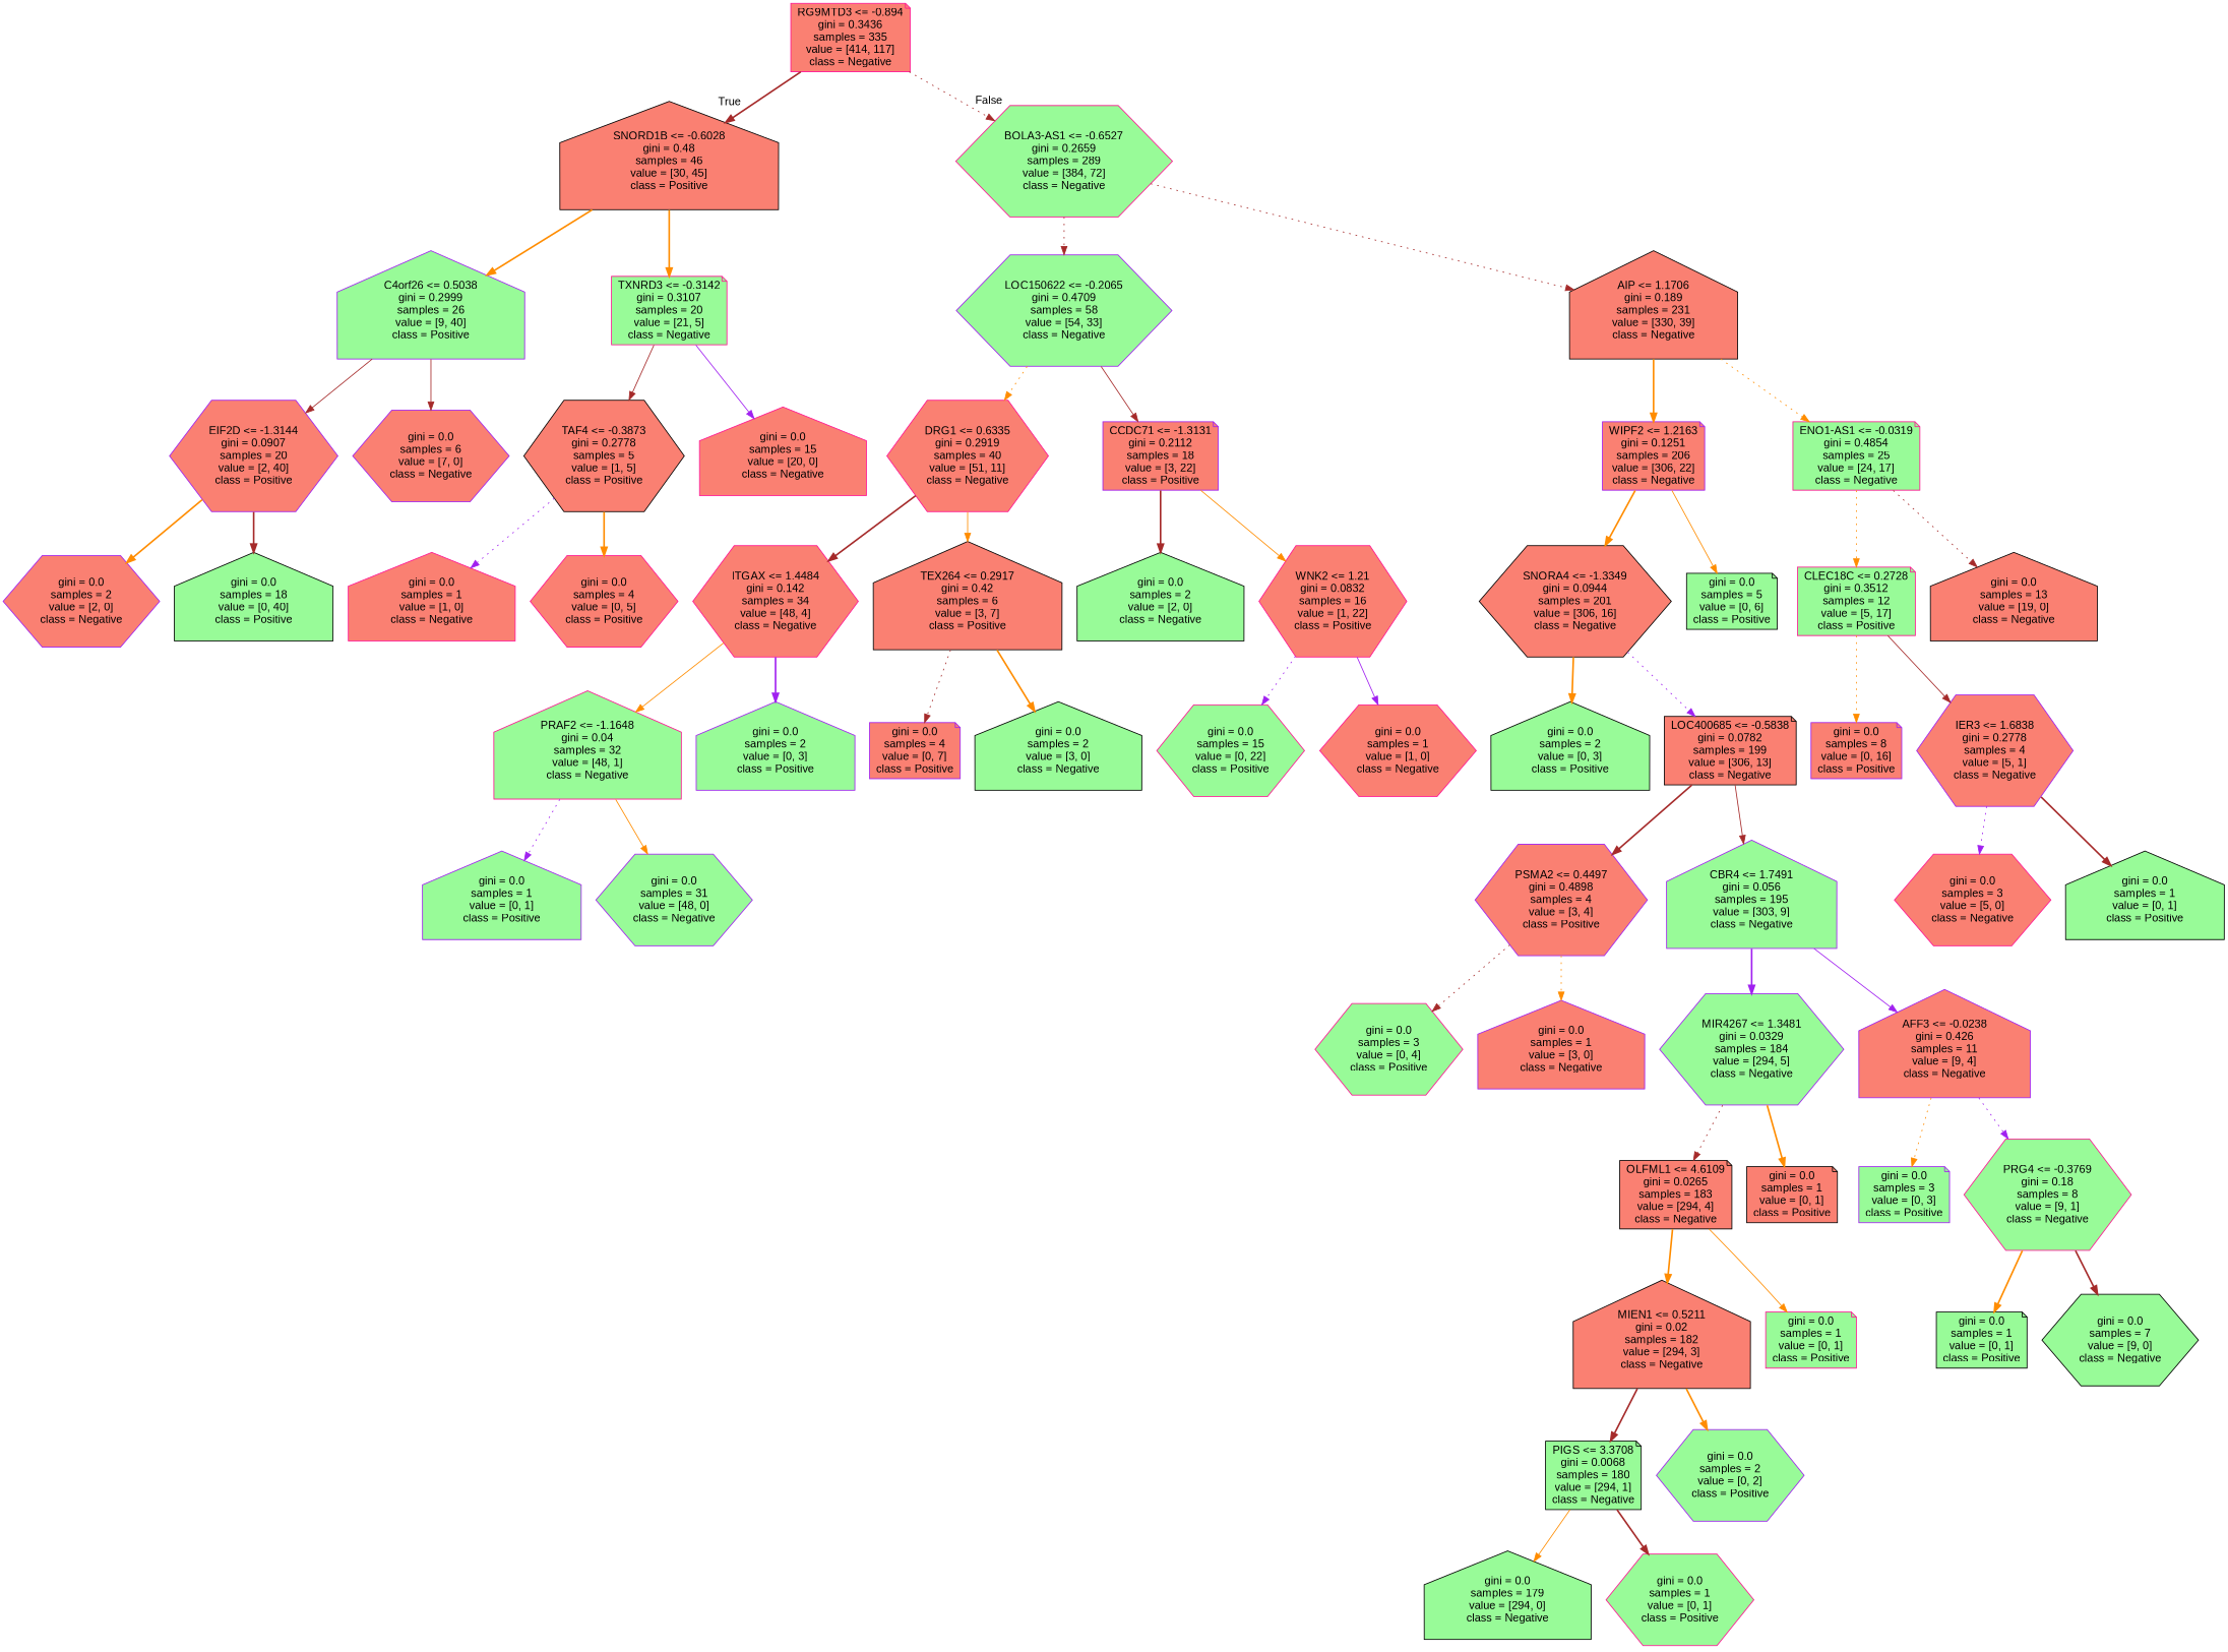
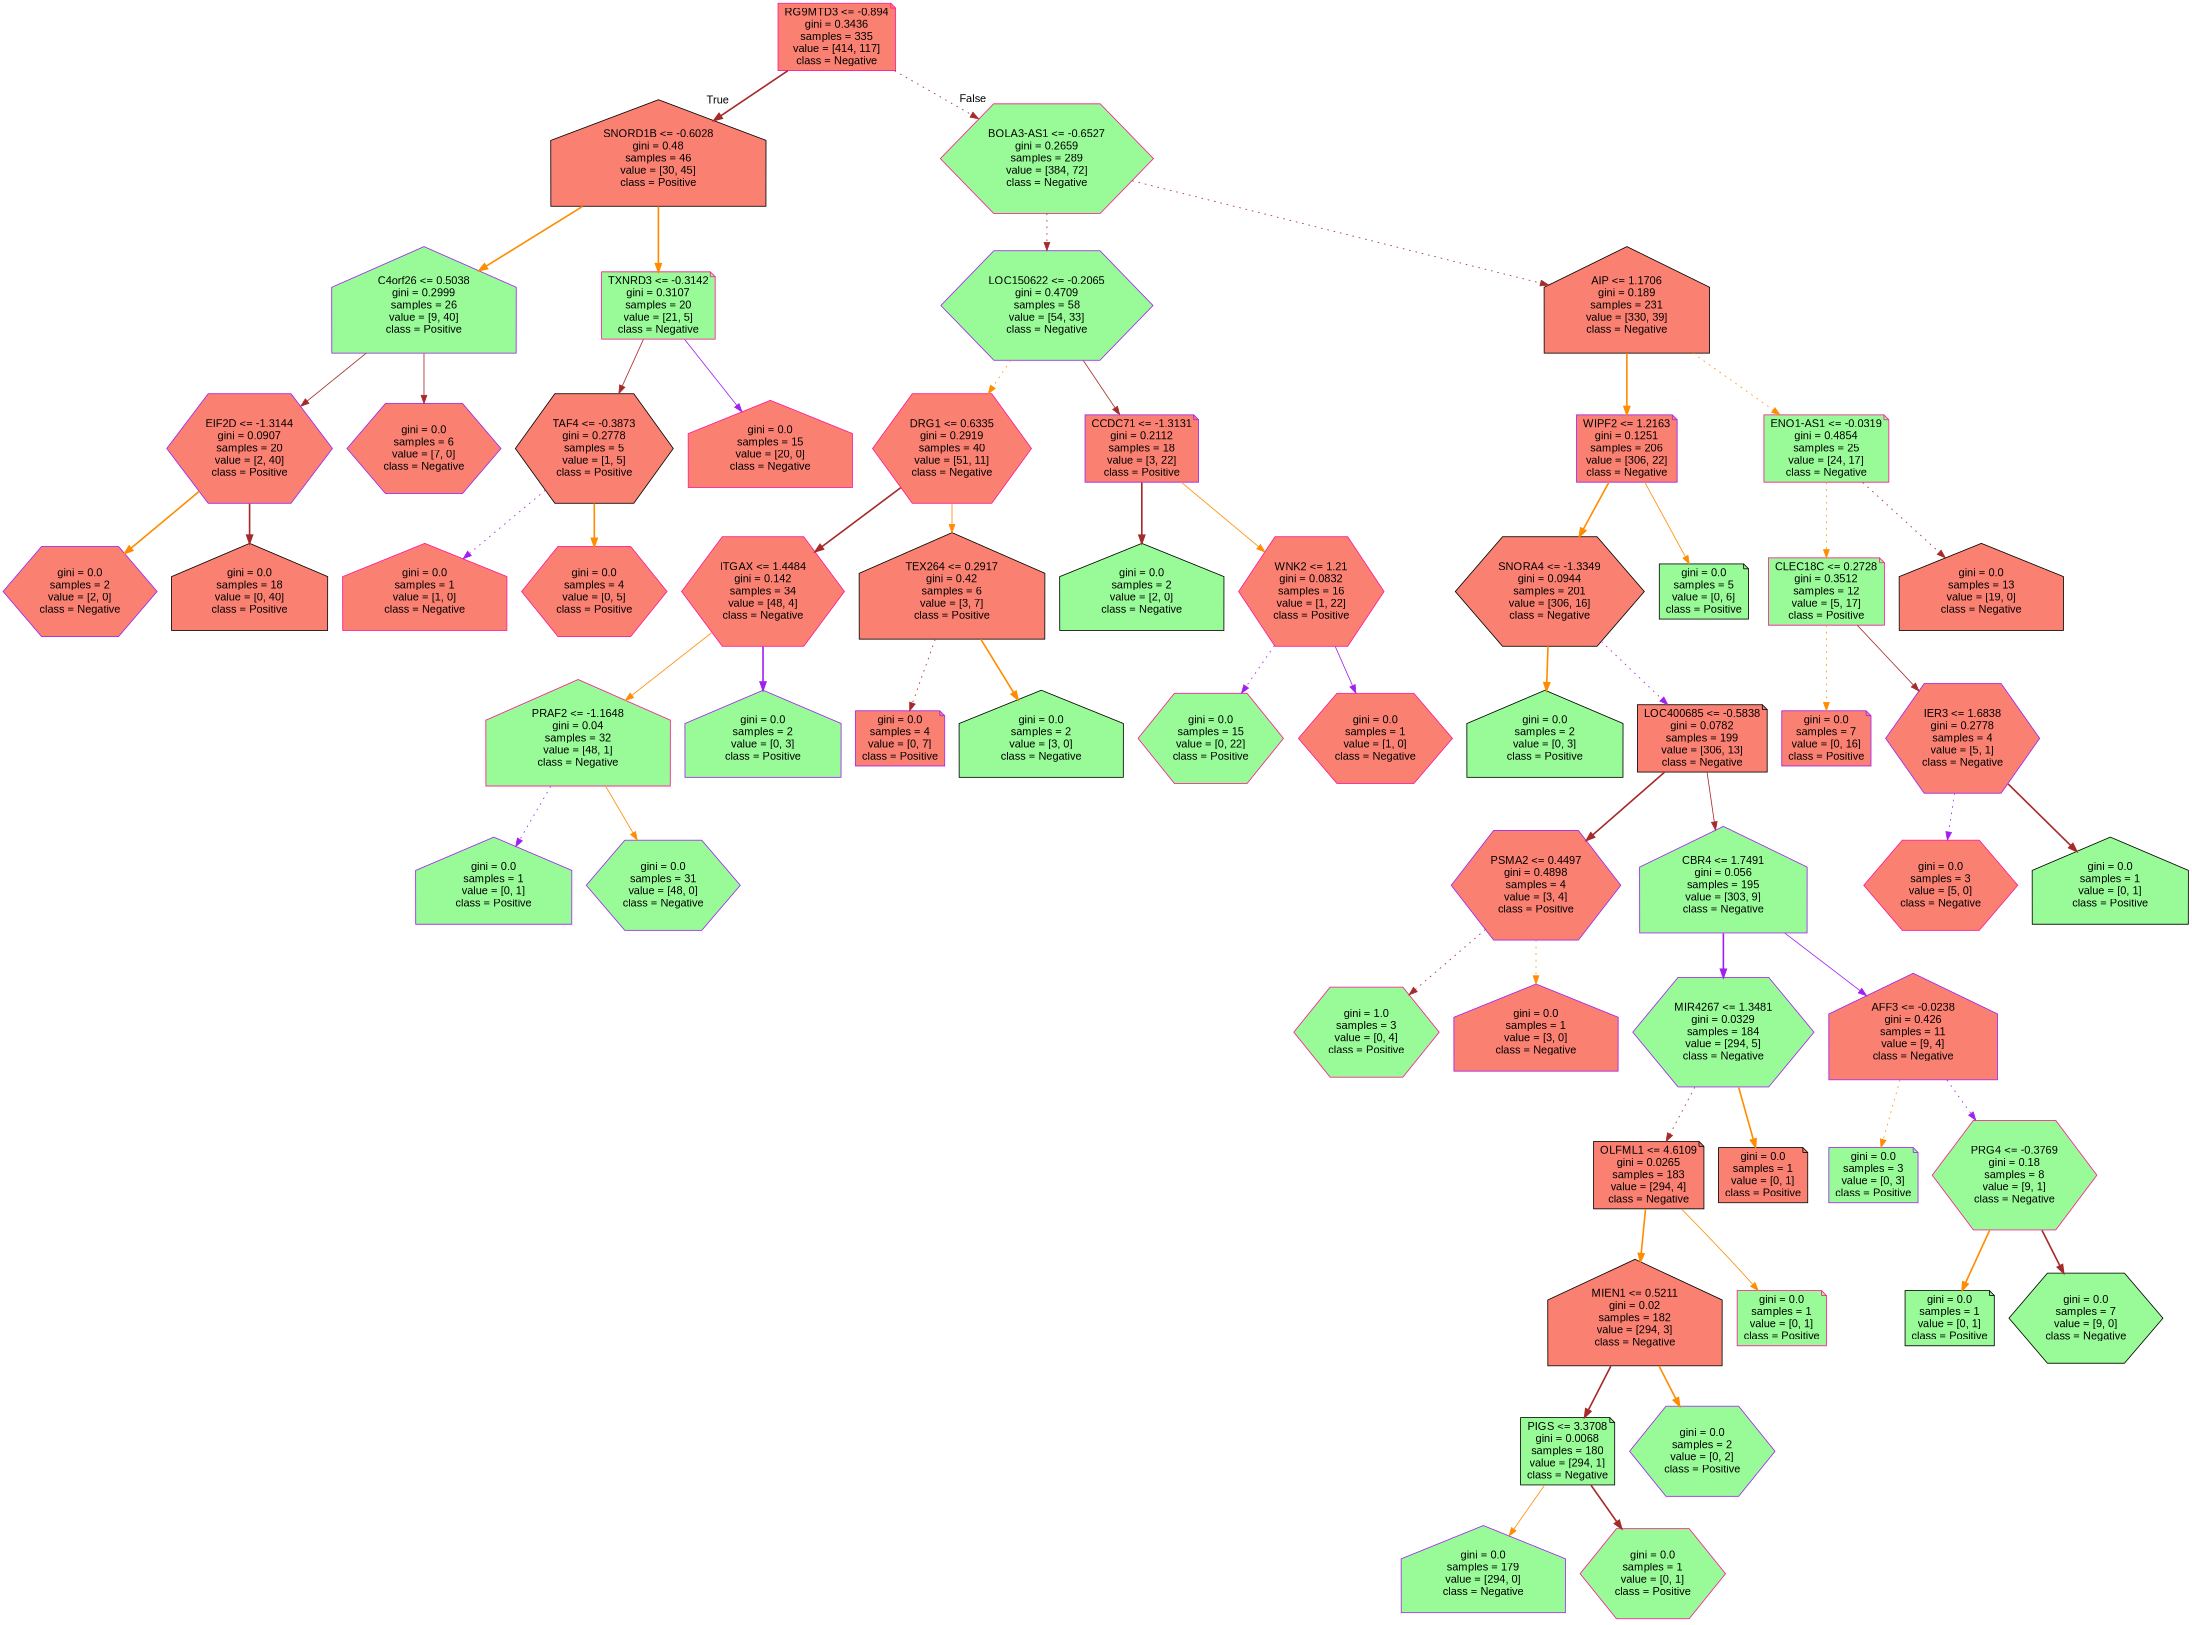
  digraph {
    fontname="Liberation Sans"
    node [color=purple fillcolor=salmon fontname="Liberation Sans" shape=hexagon style=filled]
    edge [color=darkorange fontname="Liberation Sans" style=bold]
    n1 [color=deeppink label="RG9MTD3 <= -0.894\ngini = 0.3436\nsamples = 335\nvalue = [414, 117]\nclass = Negative" shape=note]
    n2 [color=black label="SNORD1B <= -0.6028\ngini = 0.48\nsamples = 46\nvalue = [30, 45]\nclass = Positive" shape=house]
    n3 [color=deeppink fillcolor=palegreen label="BOLA3-AS1 <= -0.6527\ngini = 0.2659\nsamples = 289\nvalue = [384, 72]\nclass = Negative"]
    n4 [fillcolor=palegreen label="C4orf26 <= 0.5038\ngini = 0.2999\nsamples = 26\nvalue = [9, 40]\nclass = Positive" shape=house]
    n5 [color=deeppink fillcolor=palegreen label="TXNRD3 <= -0.3142\ngini = 0.3107\nsamples = 20\nvalue = [21, 5]\nclass = Negative" shape=note]
    n6 [fillcolor=palegreen label="LOC150622 <= -0.2065\ngini = 0.4709\nsamples = 58\nvalue = [54, 33]\nclass = Negative"]
    n7 [color=black label="AIP <= 1.1706\ngini = 0.189\nsamples = 231\nvalue = [330, 39]\nclass = Negative" shape=house]
    n8 [label="EIF2D <= -1.3144\ngini = 0.0907\nsamples = 20\nvalue = [2, 40]\nclass = Positive"]
    n9 [label="gini = 0.0\nsamples = 6\nvalue = [7, 0]\nclass = Negative"]
    n10 [color=black label="TAF4 <= -0.3873\ngini = 0.2778\nsamples = 5\nvalue = [1, 5]\nclass = Positive"]
    n11 [color=deeppink label="gini = 0.0\nsamples = 15\nvalue = [20, 0]\nclass = Negative" shape=house]
    n12 [label="gini = 0.0\nsamples = 2\nvalue = [2, 0]\nclass = Negative"]
-   n13 [color=black fillcolor=palegreen label="gini = 0.0\nsamples = 18\nvalue = [0, 40]\nclass = Positive" shape=house]
+   n13 [color=black label="gini = 0.0\nsamples = 18\nvalue = [0, 40]\nclass = Positive" shape=house]
    n14 [color=deeppink label="gini = 0.0\nsamples = 1\nvalue = [1, 0]\nclass = Negative" shape=house]
    n15 [color=deeppink label="gini = 0.0\nsamples = 4\nvalue = [0, 5]\nclass = Positive"]
    n16 [color=deeppink label="DRG1 <= 0.6335\ngini = 0.2919\nsamples = 40\nvalue = [51, 11]\nclass = Negative"]
    n17 [label="CCDC71 <= -1.3131\ngini = 0.2112\nsamples = 18\nvalue = [3, 22]\nclass = Positive" shape=note]
    n18 [label="WIPF2 <= 1.2163\ngini = 0.1251\nsamples = 206\nvalue = [306, 22]\nclass = Negative" shape=note]
    n19 [color=deeppink fillcolor=palegreen label="ENO1-AS1 <= -0.0319\ngini = 0.4854\nsamples = 25\nvalue = [24, 17]\nclass = Negative" shape=note]
    n20 [color=deeppink label="ITGAX <= 1.4484\ngini = 0.142\nsamples = 34\nvalue = [48, 4]\nclass = Negative"]
    n21 [color=black label="TEX264 <= 0.2917\ngini = 0.42\nsamples = 6\nvalue = [3, 7]\nclass = Positive" shape=house]
    n22 [color=black fillcolor=palegreen label="gini = 0.0\nsamples = 2\nvalue = [2, 0]\nclass = Negative" shape=house]
    n23 [color=deeppink label="WNK2 <= 1.21\ngini = 0.0832\nsamples = 16\nvalue = [1, 22]\nclass = Positive"]
    n24 [color=deeppink fillcolor=palegreen label="PRAF2 <= -1.1648\ngini = 0.04\nsamples = 32\nvalue = [48, 1]\nclass = Negative" shape=house]
    n25 [fillcolor=palegreen label="gini = 0.0\nsamples = 2\nvalue = [0, 3]\nclass = Positive" shape=house]
    n26 [label="gini = 0.0\nsamples = 4\nvalue = [0, 7]\nclass = Positive" shape=note]
    n27 [color=black fillcolor=palegreen label="gini = 0.0\nsamples = 2\nvalue = [3, 0]\nclass = Negative" shape=house]
    n28 [fillcolor=palegreen label="gini = 0.0\nsamples = 1\nvalue = [0, 1]\nclass = Positive" shape=house]
    n29 [fillcolor=palegreen label="gini = 0.0\nsamples = 31\nvalue = [48, 0]\nclass = Negative"]
    n30 [color=deeppink fillcolor=palegreen label="gini = 0.0\nsamples = 15\nvalue = [0, 22]\nclass = Positive"]
    n31 [color=deeppink label="gini = 0.0\nsamples = 1\nvalue = [1, 0]\nclass = Negative"]
    n32 [color=black label="SNORA4 <= -1.3349\ngini = 0.0944\nsamples = 201\nvalue = [306, 16]\nclass = Negative"]
    n33 [color=black fillcolor=palegreen label="gini = 0.0\nsamples = 5\nvalue = [0, 6]\nclass = Positive" shape=note]
    n34 [color=deeppink fillcolor=palegreen label="CLEC18C <= 0.2728\ngini = 0.3512\nsamples = 12\nvalue = [5, 17]\nclass = Positive" shape=note]
    n35 [color=black label="gini = 0.0\nsamples = 13\nvalue = [19, 0]\nclass = Negative" shape=house]
    n36 [color=black fillcolor=palegreen label="gini = 0.0\nsamples = 2\nvalue = [0, 3]\nclass = Positive" shape=house]
    n37 [color=black label="LOC400685 <= -0.5838\ngini = 0.0782\nsamples = 199\nvalue = [306, 13]\nclass = Negative" shape=note]
    n38 [label="PSMA2 <= 0.4497\ngini = 0.4898\nsamples = 4\nvalue = [3, 4]\nclass = Positive"]
    n39 [fillcolor=palegreen label="CBR4 <= 1.7491\ngini = 0.056\nsamples = 195\nvalue = [303, 9]\nclass = Negative" shape=house]
-   n40 [color=deeppink fillcolor=palegreen label="gini = 0.0\nsamples = 3\nvalue = [0, 4]\nclass = Positive"]
+   n40 [color=deeppink fillcolor=palegreen label="gini = 1.0\nsamples = 3\nvalue = [0, 4]\nclass = Positive"]
    n41 [label="gini = 0.0\nsamples = 1\nvalue = [3, 0]\nclass = Negative" shape=house]
    n42 [fillcolor=palegreen label="MIR4267 <= 1.3481\ngini = 0.0329\nsamples = 184\nvalue = [294, 5]\nclass = Negative"]
    n43 [label="AFF3 <= -0.0238\ngini = 0.426\nsamples = 11\nvalue = [9, 4]\nclass = Negative" shape=house]
    n44 [color=black label="OLFML1 <= 4.6109\ngini = 0.0265\nsamples = 183\nvalue = [294, 4]\nclass = Negative" shape=note]
    n45 [color=black label="gini = 0.0\nsamples = 1\nvalue = [0, 1]\nclass = Positive" shape=note]
    n46 [fillcolor=palegreen label="gini = 0.0\nsamples = 3\nvalue = [0, 3]\nclass = Positive" shape=note]
    n47 [color=deeppink fillcolor=palegreen label="PRG4 <= -0.3769\ngini = 0.18\nsamples = 8\nvalue = [9, 1]\nclass = Negative"]
    n48 [color=black label="MIEN1 <= 0.5211\ngini = 0.02\nsamples = 182\nvalue = [294, 3]\nclass = Negative" shape=house]
    n49 [color=deeppink fillcolor=palegreen label="gini = 0.0\nsamples = 1\nvalue = [0, 1]\nclass = Positive" shape=note]
    n50 [color=black fillcolor=palegreen label="PIGS <= 3.3708\ngini = 0.0068\nsamples = 180\nvalue = [294, 1]\nclass = Negative" shape=note]
    n51 [fillcolor=palegreen label="gini = 0.0\nsamples = 2\nvalue = [0, 2]\nclass = Positive"]
-   n52 [color=black fillcolor=palegreen label="gini = 0.0\nsamples = 179\nvalue = [294, 0]\nclass = Negative" shape=house]
+   n52 [fillcolor=palegreen label="gini = 0.0\nsamples = 179\nvalue = [294, 0]\nclass = Negative" shape=house]
    n53 [color=deeppink fillcolor=palegreen label="gini = 0.0\nsamples = 1\nvalue = [0, 1]\nclass = Positive"]
    n54 [color=black fillcolor=palegreen label="gini = 0.0\nsamples = 1\nvalue = [0, 1]\nclass = Positive" shape=note]
    n55 [color=black fillcolor=palegreen label="gini = 0.0\nsamples = 7\nvalue = [9, 0]\nclass = Negative"]
-   n56 [label="gini = 0.0\nsamples = 8\nvalue = [0, 16]\nclass = Positive" shape=note]
+   n56 [label="gini = 0.0\nsamples = 7\nvalue = [0, 16]\nclass = Positive" shape=note]
    n57 [label="IER3 <= 1.6838\ngini = 0.2778\nsamples = 4\nvalue = [5, 1]\nclass = Negative"]
    n58 [color=deeppink label="gini = 0.0\nsamples = 3\nvalue = [5, 0]\nclass = Negative"]
    n59 [color=black fillcolor=palegreen label="gini = 0.0\nsamples = 1\nvalue = [0, 1]\nclass = Positive" shape=house]
    n1 -> n2 [color=brown headlabel=True labelangle=45 labeldistance=2.5]
    n1 -> n3 [color=brown headlabel=False labelangle=-45 labeldistance=2.5 style=dotted]
    n2 -> n4
    n2 -> n5
    n3 -> n6 [color=brown style=dotted]
    n3 -> n7 [color=brown style=dotted]
    n4 -> n8 [color=brown style=solid]
    n4 -> n9 [color=brown style=solid]
    n5 -> n10 [color=brown style=solid]
    n5 -> n11 [color=purple style=solid]
    n6 -> n16 [style=dotted]
    n6 -> n17 [color=brown style=solid]
    n7 -> n18
    n7 -> n19 [style=dotted]
    n8 -> n12
    n8 -> n13 [color=brown]
    n10 -> n14 [color=purple style=dotted]
    n10 -> n15
    n16 -> n20 [color=brown]
    n16 -> n21 [style=solid]
    n17 -> n22 [color=brown]
    n17 -> n23 [style=solid]
    n18 -> n32
    n18 -> n33 [style=solid]
    n19 -> n34 [style=dotted]
    n19 -> n35 [color=brown style=dotted]
    n20 -> n24 [style=solid]
    n20 -> n25 [color=purple]
    n21 -> n26 [color=brown style=dotted]
    n21 -> n27
    n23 -> n30 [color=purple style=dotted]
    n23 -> n31 [color=purple style=solid]
    n24 -> n28 [color=purple style=dotted]
    n24 -> n29 [style=solid]
    n32 -> n36
    n32 -> n37 [color=purple style=dotted]
    n34 -> n56 [style=dotted]
    n34 -> n57 [color=brown style=solid]
    n37 -> n38 [color=brown]
    n37 -> n39 [color=brown style=solid]
    n38 -> n40 [color=brown style=dotted]
    n38 -> n41 [style=dotted]
    n39 -> n42 [color=purple]
    n39 -> n43 [color=purple style=solid]
    n42 -> n44 [color=brown style=dotted]
    n42 -> n45
    n43 -> n46 [style=dotted]
    n43 -> n47 [color=purple style=dotted]
    n44 -> n48
    n44 -> n49 [style=solid]
    n47 -> n54
    n47 -> n55 [color=brown]
    n48 -> n50 [color=brown]
    n48 -> n51
    n50 -> n52 [style=solid]
    n50 -> n53 [color=brown]
    n57 -> n58 [color=purple style=dotted]
    n57 -> n59 [color=brown]
  }
